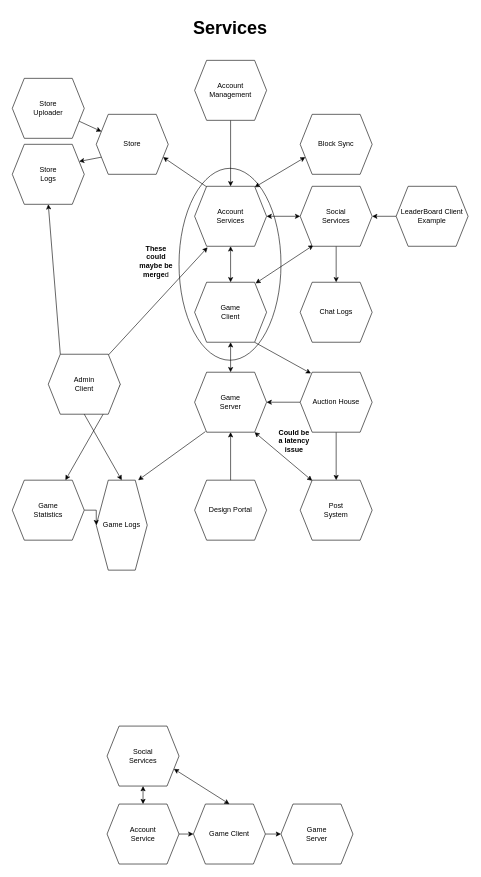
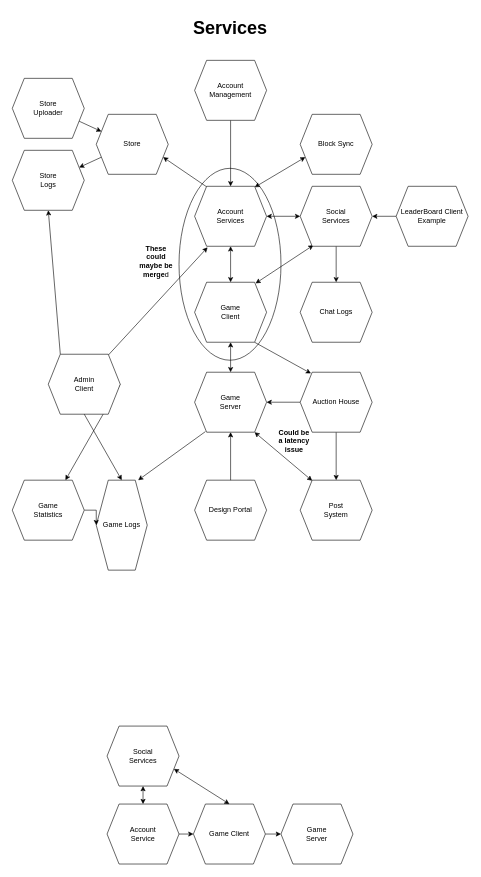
  <mxCell id="0" />
  <mxCell id="1" parent="0" />
  <mxCell id="2" style="edgeStyle=orthogonalEdgeStyle;rounded=0;orthogonalLoop=1;jettySize=auto;html=1;exitX=0.5;exitY=1;exitDx=0;exitDy=0;entryX=0.5;entryY=0;entryDx=0;entryDy=0;" edge="1" parent="1" source="3" target="23"><mxGeometry relative="1" as="geometry"><mxPoint x="384" y="170" as="sourcePoint" /></mxGeometry></mxCell>
  <mxCell id="3" value="Account&lt;br&gt;Management" style="shape=hexagon;perimeter=hexagonPerimeter2;whiteSpace=wrap;html=1;fixedSize=1;" parent="1" vertex="1"><mxGeometry x="324" y="100" width="120" height="100" as="geometry" /></mxCell>
  <mxCell id="4" value="Design Portal" style="shape=hexagon;perimeter=hexagonPerimeter2;whiteSpace=wrap;html=1;fixedSize=1;" parent="1" vertex="1"><mxGeometry x="324" y="800" width="120" height="100" as="geometry" /></mxCell>
  <mxCell id="5" style="rounded=0;orthogonalLoop=1;jettySize=auto;html=1;exitX=0.184;exitY=0.982;exitDx=0;exitDy=0;startArrow=classic;startFill=1;exitPerimeter=0;entryX=0.847;entryY=0.018;entryDx=0;entryDy=0;entryPerimeter=0;" parent="1" source="10" target="16" edge="1"><mxGeometry relative="1" as="geometry"><mxPoint x="500" y="540" as="sourcePoint" /><mxPoint x="460" y="470" as="targetPoint" /></mxGeometry></mxCell>
  <mxCell id="6" value="" style="edgeStyle=orthogonalEdgeStyle;rounded=0;orthogonalLoop=1;jettySize=auto;html=1;" parent="1" source="8" target="28" edge="1"><mxGeometry relative="1" as="geometry" /></mxCell>
  <mxCell id="7" style="rounded=0;orthogonalLoop=1;jettySize=auto;html=1;exitX=0;exitY=0.5;exitDx=0;exitDy=0;entryX=1;entryY=0.5;entryDx=0;entryDy=0;" edge="1" parent="1" source="8" target="45"><mxGeometry relative="1" as="geometry"><mxPoint x="450" y="670" as="targetPoint" /></mxGeometry></mxCell>
  <mxCell id="8" value="Auction House" style="shape=hexagon;perimeter=hexagonPerimeter2;whiteSpace=wrap;html=1;fixedSize=1;" parent="1" vertex="1"><mxGeometry x="500" y="620" width="120" height="100" as="geometry" /></mxCell>
  <mxCell id="9" style="edgeStyle=orthogonalEdgeStyle;rounded=0;orthogonalLoop=1;jettySize=auto;html=1;exitX=0.5;exitY=1;exitDx=0;exitDy=0;entryX=0.5;entryY=0;entryDx=0;entryDy=0;" edge="1" parent="1" source="10" target="48"><mxGeometry relative="1" as="geometry" /></mxCell>
  <mxCell id="10" value="Social &lt;br&gt;Services" style="shape=hexagon;perimeter=hexagonPerimeter2;whiteSpace=wrap;html=1;fixedSize=1;" parent="1" vertex="1"><mxGeometry x="500" y="310" width="120" height="100" as="geometry" /></mxCell>
  <mxCell id="11" value="&lt;font style=&quot;font-size: 30px;&quot;&gt;&lt;b&gt;Services&lt;/b&gt;&lt;/font&gt;" style="text;html=1;align=center;verticalAlign=middle;resizable=0;points=[];autosize=1;strokeColor=none;fillColor=none;" parent="1" vertex="1"><mxGeometry x="308" y="20" width="150" height="50" as="geometry" /></mxCell>
  <mxCell id="12" style="rounded=0;orthogonalLoop=1;jettySize=auto;html=1;exitX=0.833;exitY=1;exitDx=0;exitDy=0;startArrow=classic;startFill=1;exitPerimeter=0;entryX=0.167;entryY=0.01;entryDx=0;entryDy=0;entryPerimeter=0;" parent="1" source="45" target="28" edge="1"><mxGeometry relative="1" as="geometry"><mxPoint x="510" y="780" as="targetPoint" /></mxGeometry></mxCell>
  <mxCell id="13" style="rounded=0;orthogonalLoop=1;jettySize=auto;html=1;entryX=0.5;entryY=1;entryDx=0;entryDy=0;exitX=0.5;exitY=0;exitDx=0;exitDy=0;" parent="1" source="4" target="45" edge="1"><mxGeometry relative="1" as="geometry"><mxPoint x="360" y="770" as="sourcePoint" /></mxGeometry></mxCell>
  <mxCell id="14" style="rounded=0;orthogonalLoop=1;jettySize=auto;html=1;exitX=0.833;exitY=1;exitDx=0;exitDy=0;startArrow=none;startFill=0;exitPerimeter=0;entryX=0.15;entryY=0.02;entryDx=0;entryDy=0;entryPerimeter=0;" parent="1" source="16" target="8" edge="1"><mxGeometry relative="1" as="geometry"><mxPoint x="520" y="660" as="targetPoint" /></mxGeometry></mxCell>
  <mxCell id="15" style="rounded=0;orthogonalLoop=1;jettySize=auto;html=1;exitX=0.5;exitY=1;exitDx=0;exitDy=0;entryX=0.5;entryY=0;entryDx=0;entryDy=0;startArrow=classic;startFill=1;" edge="1" parent="1" source="16" target="45"><mxGeometry relative="1" as="geometry" /></mxCell>
  <mxCell id="16" value="Game&lt;br&gt;Client" style="shape=hexagon;perimeter=hexagonPerimeter2;whiteSpace=wrap;html=1;fixedSize=1;" parent="1" vertex="1"><mxGeometry x="324" y="470" width="120" height="100" as="geometry" /></mxCell>
  <mxCell id="17" style="rounded=0;orthogonalLoop=1;jettySize=auto;html=1;exitX=0;exitY=0.5;exitDx=0;exitDy=0;entryX=1;entryY=0.5;entryDx=0;entryDy=0;" parent="1" source="18" target="10" edge="1"><mxGeometry relative="1" as="geometry"><mxPoint x="630" y="410" as="targetPoint" /></mxGeometry></mxCell>
  <mxCell id="18" value="LeaderBoard Client&lt;br&gt;Example" style="shape=hexagon;perimeter=hexagonPerimeter2;whiteSpace=wrap;html=1;fixedSize=1;" parent="1" vertex="1"><mxGeometry x="660" y="310" width="120" height="100" as="geometry" /></mxCell>
  <mxCell id="19" style="edgeStyle=orthogonalEdgeStyle;rounded=0;orthogonalLoop=1;jettySize=auto;html=1;exitX=0.5;exitY=1;exitDx=0;exitDy=0;startArrow=classic;startFill=1;" parent="1" source="23" target="16" edge="1"><mxGeometry relative="1" as="geometry" /></mxCell>
  <mxCell id="20" style="rounded=0;orthogonalLoop=1;jettySize=auto;html=1;exitX=0.175;exitY=0.015;exitDx=0;exitDy=0;exitPerimeter=0;entryX=1;entryY=0.75;entryDx=0;entryDy=0;" parent="1" source="23" target="30" edge="1"><mxGeometry relative="1" as="geometry"><mxPoint x="290" y="270" as="targetPoint" /></mxGeometry></mxCell>
  <mxCell id="21" style="rounded=0;orthogonalLoop=1;jettySize=auto;html=1;exitX=0.835;exitY=0.015;exitDx=0;exitDy=0;entryX=0;entryY=0.75;entryDx=0;entryDy=0;startArrow=classic;startFill=1;exitPerimeter=0;" parent="1" source="23" target="31" edge="1"><mxGeometry relative="1" as="geometry" /></mxCell>
  <mxCell id="22" style="edgeStyle=orthogonalEdgeStyle;rounded=0;orthogonalLoop=1;jettySize=auto;html=1;exitX=1;exitY=0.5;exitDx=0;exitDy=0;entryX=0;entryY=0.5;entryDx=0;entryDy=0;startArrow=classic;startFill=1;" edge="1" parent="1" source="23" target="10"><mxGeometry relative="1" as="geometry" /></mxCell>
  <mxCell id="23" value="Account &lt;br&gt;Services" style="shape=hexagon;perimeter=hexagonPerimeter2;whiteSpace=wrap;html=1;fixedSize=1;" parent="1" vertex="1"><mxGeometry x="324" y="310" width="120" height="100" as="geometry" /></mxCell>
  <mxCell id="24" style="rounded=0;orthogonalLoop=1;jettySize=auto;html=1;exitX=1;exitY=0.5;exitDx=0;exitDy=0;" parent="1" source="27" target="47" edge="1"><mxGeometry relative="1" as="geometry"><mxPoint x="520.88" y="820.7" as="targetPoint" /></mxGeometry></mxCell>
  <mxCell id="25" style="rounded=0;orthogonalLoop=1;jettySize=auto;html=1;exitX=0.836;exitY=0.012;exitDx=0;exitDy=0;entryX=0.18;entryY=1.018;entryDx=0;entryDy=0;entryPerimeter=0;exitPerimeter=0;" edge="1" parent="1" source="27" target="23"><mxGeometry relative="1" as="geometry" /></mxCell>
  <mxCell id="26" style="rounded=0;orthogonalLoop=1;jettySize=auto;html=1;exitX=0.167;exitY=0;exitDx=0;exitDy=0;entryX=0.5;entryY=1;entryDx=0;entryDy=0;exitPerimeter=0;" edge="1" parent="1" source="27" target="49"><mxGeometry relative="1" as="geometry" /></mxCell>
  <mxCell id="27" value="Admin&lt;br&gt;Client" style="shape=hexagon;perimeter=hexagonPerimeter2;whiteSpace=wrap;html=1;fixedSize=1;" parent="1" vertex="1"><mxGeometry x="80" y="590" width="120" height="100" as="geometry" /></mxCell>
  <mxCell id="28" value="Post &lt;br&gt;System" style="shape=hexagon;perimeter=hexagonPerimeter2;whiteSpace=wrap;html=1;fixedSize=1;" parent="1" vertex="1"><mxGeometry x="500" y="800" width="120" height="100" as="geometry" /></mxCell>
  <mxCell id="29" style="rounded=0;orthogonalLoop=1;jettySize=auto;html=1;exitX=0;exitY=0.75;exitDx=0;exitDy=0;entryX=1;entryY=0.25;entryDx=0;entryDy=0;" edge="1" parent="1" source="30" target="49"><mxGeometry relative="1" as="geometry" /></mxCell>
  <mxCell id="30" value="Store" style="shape=hexagon;perimeter=hexagonPerimeter2;whiteSpace=wrap;html=1;fixedSize=1;" parent="1" vertex="1"><mxGeometry x="160" y="190" width="120" height="100" as="geometry" /></mxCell>
  <mxCell id="31" value="Block Sync" style="shape=hexagon;perimeter=hexagonPerimeter2;whiteSpace=wrap;html=1;fixedSize=1;" parent="1" vertex="1"><mxGeometry x="500" y="190" width="120" height="100" as="geometry" /></mxCell>
  <mxCell id="32" style="rounded=0;orthogonalLoop=1;jettySize=auto;html=1;exitX=1;exitY=0.75;exitDx=0;exitDy=0;entryX=0;entryY=0.25;entryDx=0;entryDy=0;" parent="1" source="33" target="30" edge="1"><mxGeometry relative="1" as="geometry" /></mxCell>
  <mxCell id="33" value="Store &lt;br&gt;Uploader" style="shape=hexagon;perimeter=hexagonPerimeter2;whiteSpace=wrap;html=1;fixedSize=1;" parent="1" vertex="1"><mxGeometry x="20" y="130" width="120" height="100" as="geometry" /></mxCell>
  <mxCell id="34" style="rounded=0;orthogonalLoop=1;jettySize=auto;html=1;exitX=0.15;exitY=0.99;exitDx=0;exitDy=0;entryX=0.822;entryY=0;entryDx=0;entryDy=0;entryPerimeter=0;exitPerimeter=0;" edge="1" parent="1" source="45" target="35"><mxGeometry relative="1" as="geometry"><mxPoint x="320" y="590" as="sourcePoint" /><mxPoint x="260" y="680" as="targetPoint" /></mxGeometry></mxCell>
  <mxCell id="35" value="Game&amp;nbsp;Logs" style="shape=hexagon;perimeter=hexagonPerimeter2;whiteSpace=wrap;html=1;fixedSize=1;" vertex="1" parent="1"><mxGeometry x="160" y="800" width="85" height="150" as="geometry" /></mxCell>
  <mxCell id="36" style="rounded=0;orthogonalLoop=1;jettySize=auto;html=1;exitX=0.5;exitY=1;exitDx=0;exitDy=0;entryX=0.5;entryY=0;entryDx=0;entryDy=0;" edge="1" parent="1" source="27" target="35"><mxGeometry relative="1" as="geometry"><mxPoint x="210" y="720" as="sourcePoint" /><mxPoint x="160" y="870" as="targetPoint" /></mxGeometry></mxCell>
  <mxCell id="37" style="edgeStyle=orthogonalEdgeStyle;rounded=0;orthogonalLoop=1;jettySize=auto;html=1;exitX=1;exitY=0.5;exitDx=0;exitDy=0;entryX=0;entryY=0.5;entryDx=0;entryDy=0;" edge="1" parent="1" source="38" target="40"><mxGeometry relative="1" as="geometry" /></mxCell>
  <mxCell id="38" value="Account&lt;br&gt;Service" style="shape=hexagon;perimeter=hexagonPerimeter2;whiteSpace=wrap;html=1;fixedSize=1;" vertex="1" parent="1"><mxGeometry x="178" y="1340" width="120" height="100" as="geometry" /></mxCell>
  <mxCell id="39" style="edgeStyle=orthogonalEdgeStyle;rounded=0;orthogonalLoop=1;jettySize=auto;html=1;exitX=1;exitY=0.5;exitDx=0;exitDy=0;entryX=0;entryY=0.5;entryDx=0;entryDy=0;" edge="1" parent="1" source="40" target="41"><mxGeometry relative="1" as="geometry" /></mxCell>
  <mxCell id="40" value="Game Client" style="shape=hexagon;perimeter=hexagonPerimeter2;whiteSpace=wrap;html=1;fixedSize=1;" vertex="1" parent="1"><mxGeometry x="322" y="1340" width="120" height="100" as="geometry" /></mxCell>
  <mxCell id="41" value="Game&lt;br&gt;Server" style="shape=hexagon;perimeter=hexagonPerimeter2;whiteSpace=wrap;html=1;fixedSize=1;" vertex="1" parent="1"><mxGeometry x="468" y="1340" width="120" height="100" as="geometry" /></mxCell>
  <mxCell id="42" style="edgeStyle=orthogonalEdgeStyle;rounded=0;orthogonalLoop=1;jettySize=auto;html=1;exitX=0.5;exitY=1;exitDx=0;exitDy=0;entryX=0.5;entryY=0;entryDx=0;entryDy=0;startArrow=classic;startFill=1;" edge="1" parent="1" source="44" target="38"><mxGeometry relative="1" as="geometry" /></mxCell>
  <mxCell id="43" style="rounded=0;orthogonalLoop=1;jettySize=auto;html=1;exitX=1;exitY=0.75;exitDx=0;exitDy=0;entryX=0.5;entryY=0;entryDx=0;entryDy=0;startArrow=classic;startFill=1;" edge="1" parent="1" source="44" target="40"><mxGeometry relative="1" as="geometry" /></mxCell>
  <mxCell id="44" value="Social&lt;br&gt;Services" style="shape=hexagon;perimeter=hexagonPerimeter2;whiteSpace=wrap;html=1;fixedSize=1;" vertex="1" parent="1"><mxGeometry x="178" y="1210" width="120" height="100" as="geometry" /></mxCell>
  <mxCell id="45" value="Game&lt;br&gt;Server" style="shape=hexagon;perimeter=hexagonPerimeter2;whiteSpace=wrap;html=1;fixedSize=1;" vertex="1" parent="1"><mxGeometry x="324" y="620" width="120" height="100" as="geometry" /></mxCell>
  <mxCell id="46" style="edgeStyle=orthogonalEdgeStyle;rounded=0;orthogonalLoop=1;jettySize=auto;html=1;exitX=1;exitY=0.5;exitDx=0;exitDy=0;entryX=0;entryY=0.5;entryDx=0;entryDy=0;" edge="1" parent="1" source="47" target="35"><mxGeometry relative="1" as="geometry" /></mxCell>
  <mxCell id="47" value="Game&lt;br&gt;Statistics" style="shape=hexagon;perimeter=hexagonPerimeter2;whiteSpace=wrap;html=1;fixedSize=1;" vertex="1" parent="1"><mxGeometry x="20" y="800" width="120" height="100" as="geometry" /></mxCell>
  <mxCell id="48" value="Chat Logs" style="shape=hexagon;perimeter=hexagonPerimeter2;whiteSpace=wrap;html=1;fixedSize=1;" vertex="1" parent="1"><mxGeometry x="500" y="470" width="120" height="100" as="geometry" /></mxCell>
- <mxCell id="49" value="Store&lt;br&gt;Logs" style="shape=hexagon;perimeter=hexagonPerimeter2;whiteSpace=wrap;html=1;fixedSize=1;" vertex="1" parent="1"><mxGeometry x="20" y="240" width="120" height="100" as="geometry" /></mxCell>
+ <mxCell id="49" value="Store&lt;br&gt;Logs" style="shape=hexagon;perimeter=hexagonPerimeter2;whiteSpace=wrap;html=1;fixedSize=1;" vertex="1" parent="1"><mxGeometry x="20" y="250" width="120" height="100" as="geometry" /></mxCell>
  <mxCell id="50" value="" style="ellipse;whiteSpace=wrap;html=1;fillColor=none;" vertex="1" parent="1"><mxGeometry x="298" y="280" width="170" height="320" as="geometry" /></mxCell>
  <mxCell id="51" value="&lt;b&gt;Could be a latency issue&lt;/b&gt;" style="text;html=1;strokeColor=none;fillColor=none;align=center;verticalAlign=middle;whiteSpace=wrap;rounded=0;" vertex="1" parent="1"><mxGeometry x="460" y="720" width="60" height="30" as="geometry" /></mxCell>
  <mxCell id="52" value="&lt;b&gt;These could maybe be merge&lt;/b&gt;d" style="text;html=1;strokeColor=none;fillColor=none;align=center;verticalAlign=middle;whiteSpace=wrap;rounded=0;" vertex="1" parent="1"><mxGeometry x="230" y="420" width="60" height="30" as="geometry" /></mxCell>
